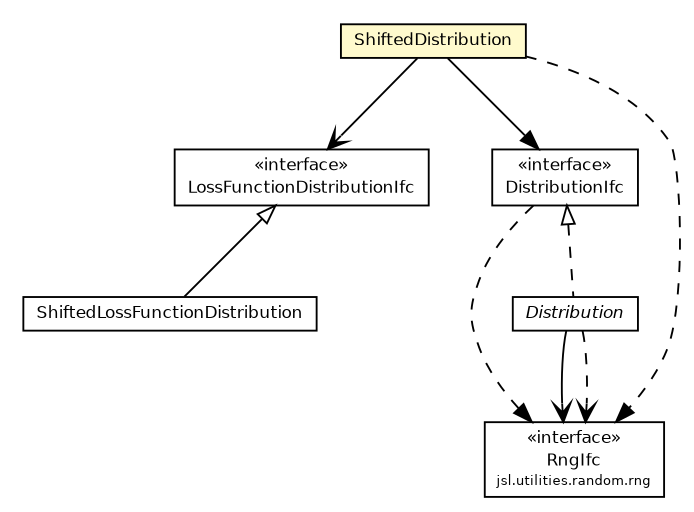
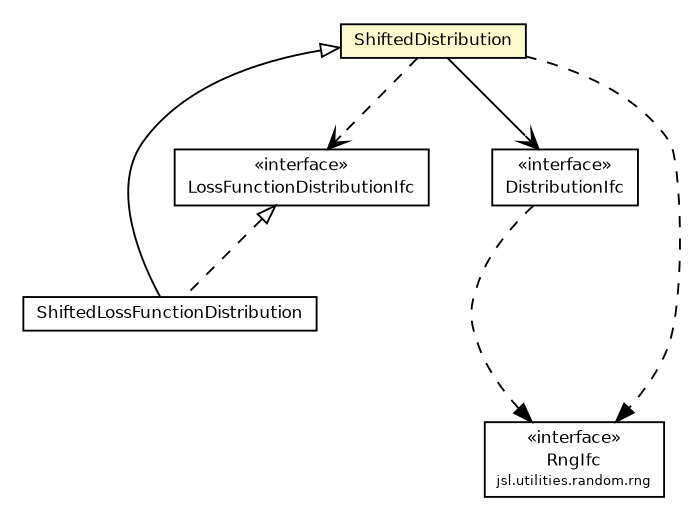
  digraph {
    nodesep=0.25
    ranksep=0.5
    node [fontcolor=black fontname=Helvetica fontsize=9.0 shape=plaintext]
    edge [fontname=Helvetica fontsize=10.0 headport=p labelfontname=Helvetica labelfontsize=10 tailport=p arrowhead=open color=black fontcolor=black style=dashed]
    n1 [label=<<table title="jsl.utilities.random.distributions.ShiftedLossFunctionDistribution" border="0" cellborder="1" cellspacing="0" cellpadding="2" port="p" href="./ShiftedLossFunctionDistribution.html"> 		<tr><td><table border="0" cellspacing="0" cellpadding="1"> <tr><td align="center" balign="center"> ShiftedLossFunctionDistribution </td></tr> 		</table></td></tr> 		</table>>]
    n2 [label=<<table title="jsl.utilities.random.distributions.ShiftedDistribution" border="0" cellborder="1" cellspacing="0" cellpadding="2" port="p" bgcolor="lemonChiffon" href="./ShiftedDistribution.html"> 		<tr><td><table border="0" cellspacing="0" cellpadding="1"> <tr><td align="center" balign="center"> ShiftedDistribution </td></tr> 		</table></td></tr> 		</table>>]
    n3 [label=<<table title="jsl.utilities.random.distributions.LossFunctionDistributionIfc" border="0" cellborder="1" cellspacing="0" cellpadding="2" port="p" href="./LossFunctionDistributionIfc.html"> 		<tr><td><table border="0" cellspacing="0" cellpadding="1"> <tr><td align="center" balign="center"> &#171;interface&#187; </td></tr> <tr><td align="center" balign="center"> LossFunctionDistributionIfc </td></tr> 		</table></td></tr> 		</table>>]
    n4 [label=<<table title="jsl.utilities.random.distributions.DistributionIfc" border="0" cellborder="1" cellspacing="0" cellpadding="2" port="p" href="./DistributionIfc.html"> 		<tr><td><table border="0" cellspacing="0" cellpadding="1"> <tr><td align="center" balign="center"> &#171;interface&#187; </td></tr> <tr><td align="center" balign="center"> DistributionIfc </td></tr> 		</table></td></tr> 		</table>>]
    n5 [label=<<table title="jsl.utilities.random.rng.RngIfc" border="0" cellborder="1" cellspacing="0" cellpadding="2" port="p" href="../rng/RngIfc.html"> 		<tr><td><table border="0" cellspacing="0" cellpadding="1"> <tr><td align="center" balign="center"> &#171;interface&#187; </td></tr> <tr><td align="center" balign="center"> RngIfc </td></tr> <tr><td align="center" balign="center"><font point-size="7.0"> jsl.utilities.random.rng </font></td></tr> 		</table></td></tr> 		</table>>]
-   n6 [label=<<table title="jsl.utilities.random.distributions.Distribution" border="0" cellborder="1" cellspacing="0" cellpadding="2" port="p" href="./Distribution.html"> 		<tr><td><table border="0" cellspacing="0" cellpadding="1"> <tr><td align="center" balign="center"><font face="Helvetica-Oblique"> Distribution </font></td></tr> 		</table></td></tr> 		</table>>]
-   n2 -> n3 [style=""]
-   n2 -> n4 [arrowhead=normal style=""]
+   n2 -> n1 [arrowtail=empty dir=back fontsize=10 arrowhead="" color="" fontcolor="" style=""]
+   n2 -> n3
+   n2 -> n4 [style=""]
    n2 -> n5 [arrowhead=normal]
-   n3 -> n1 [arrowtail=empty dir=back fontsize=10 style=solid arrowhead="" color="" fontcolor=""]
+   n3 -> n1 [arrowtail=empty dir=back fontsize=10 arrowhead="" color="" fontcolor=""]
    n4 -> n5 [arrowhead=normal]
-   n4 -> n6 [arrowtail=empty dir=back fontsize=10 arrowhead="" color="" fontcolor=""]
-   n6 -> n5 [style=""]
-   n6 -> n5
  }
